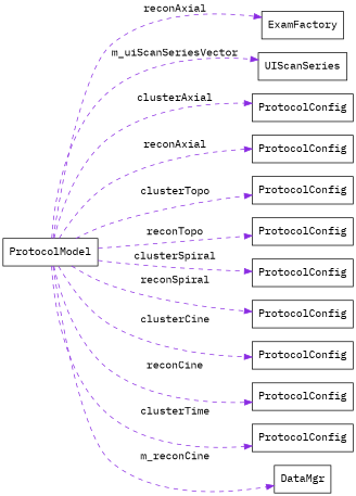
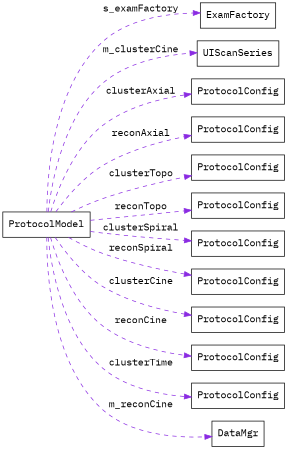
  digraph {
    fontname="IBM Plex Mono"
    rankdir=LR
    node [fontname="IBM Plex Mono" shape=box]
    edge [color=blueviolet fontname="IBM Plex Mono" style=dashed]
    n1 [label=ProtocolModel]
    n2 [label=ExamFactory]
    n3 [label=UIScanSeries]
    n4 [label=ProtocolConfig]
    n5 [label=ProtocolConfig]
    n6 [label=ProtocolConfig]
    n7 [label=ProtocolConfig]
    n8 [label=ProtocolConfig]
    n9 [label=ProtocolConfig]
    n10 [label=ProtocolConfig]
    n11 [label=ProtocolConfig]
    n12 [label=ProtocolConfig]
    n13 [label=DataMgr]
-   n1 -> n2 [label=reconAxial]
-   n1 -> n3 [label=m_uiScanSeriesVector]
+   n1 -> n2 [label=s_examFactory]
+   n1 -> n3 [label=m_clusterCine]
    n1 -> n4 [label=clusterAxial]
    n1 -> n5 [label=reconAxial]
    n1 -> n6 [label=clusterTopo]
    n1 -> n7 [label=reconTopo]
    n1 -> n8 [label=clusterSpiral]
    n1 -> n9 [label=reconSpiral]
    n1 -> n10 [label=clusterCine]
    n1 -> n11 [label=reconCine]
    n1 -> n12 [label=clusterTime]
    n1 -> n13 [label=m_reconCine]
  }
